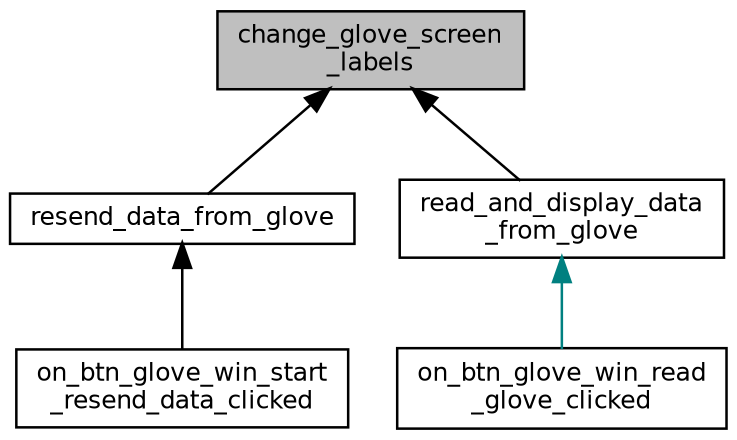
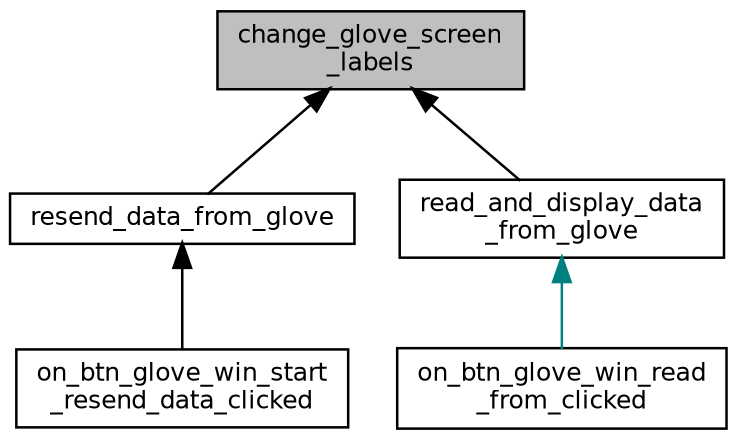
  digraph {
    rankdir=TB
    node [color=black fillcolor=white fontname=Helvetica fontsize=10 shape=record style=filled]
    edge [color=black dir=back fontname=Helvetica fontsize=10 labelfontname=Helvetica labelfontsize=10 style=solid]
    n1 [fillcolor=grey75 fontcolor=black height=0.2 label="change_glove_screen\l_labels" width=0.4]
    n2 [height=0.2 label=resend_data_from_glove width=0.4]
    n3 [height=0.2 label="read_and_display_data\l_from_glove" width=0.4]
    n4 [height=0.2 label="on_btn_glove_win_start\l_resend_data_clicked" width=0.4]
-   n5 [height=0.2 label="on_btn_glove_win_read\l_glove_clicked" width=0.4]
+   n5 [height=0.2 label="on_btn_glove_win_read\l_from_clicked" width=0.4]
    n1 -> n2
    n1 -> n3
    n2 -> n4
    n3 -> n5 [color=teal]
  }
